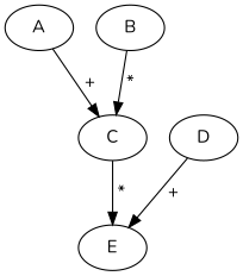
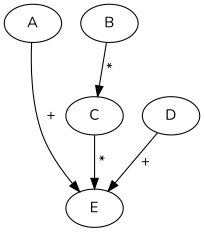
  strict digraph {
    fontname=Nunito
    node [fontname=Nunito value=0]
    edge [fontname=Nunito math="+"]
    A [height=0.5 value=10 width=0.75]
    C [height=0.5 width=0.75]
    E [height=0.5 width=0.75]
    D [height=0.5 value=2 width=0.75]
    B [height=0.5 value=9 width=0.75]
-   A -> C [label=" +"]
+   A -> E [label=" +"]
    C -> E [label=" *" math="*"]
    D -> E [label=" +"]
    B -> C [label=" *" math="-"]
  }
